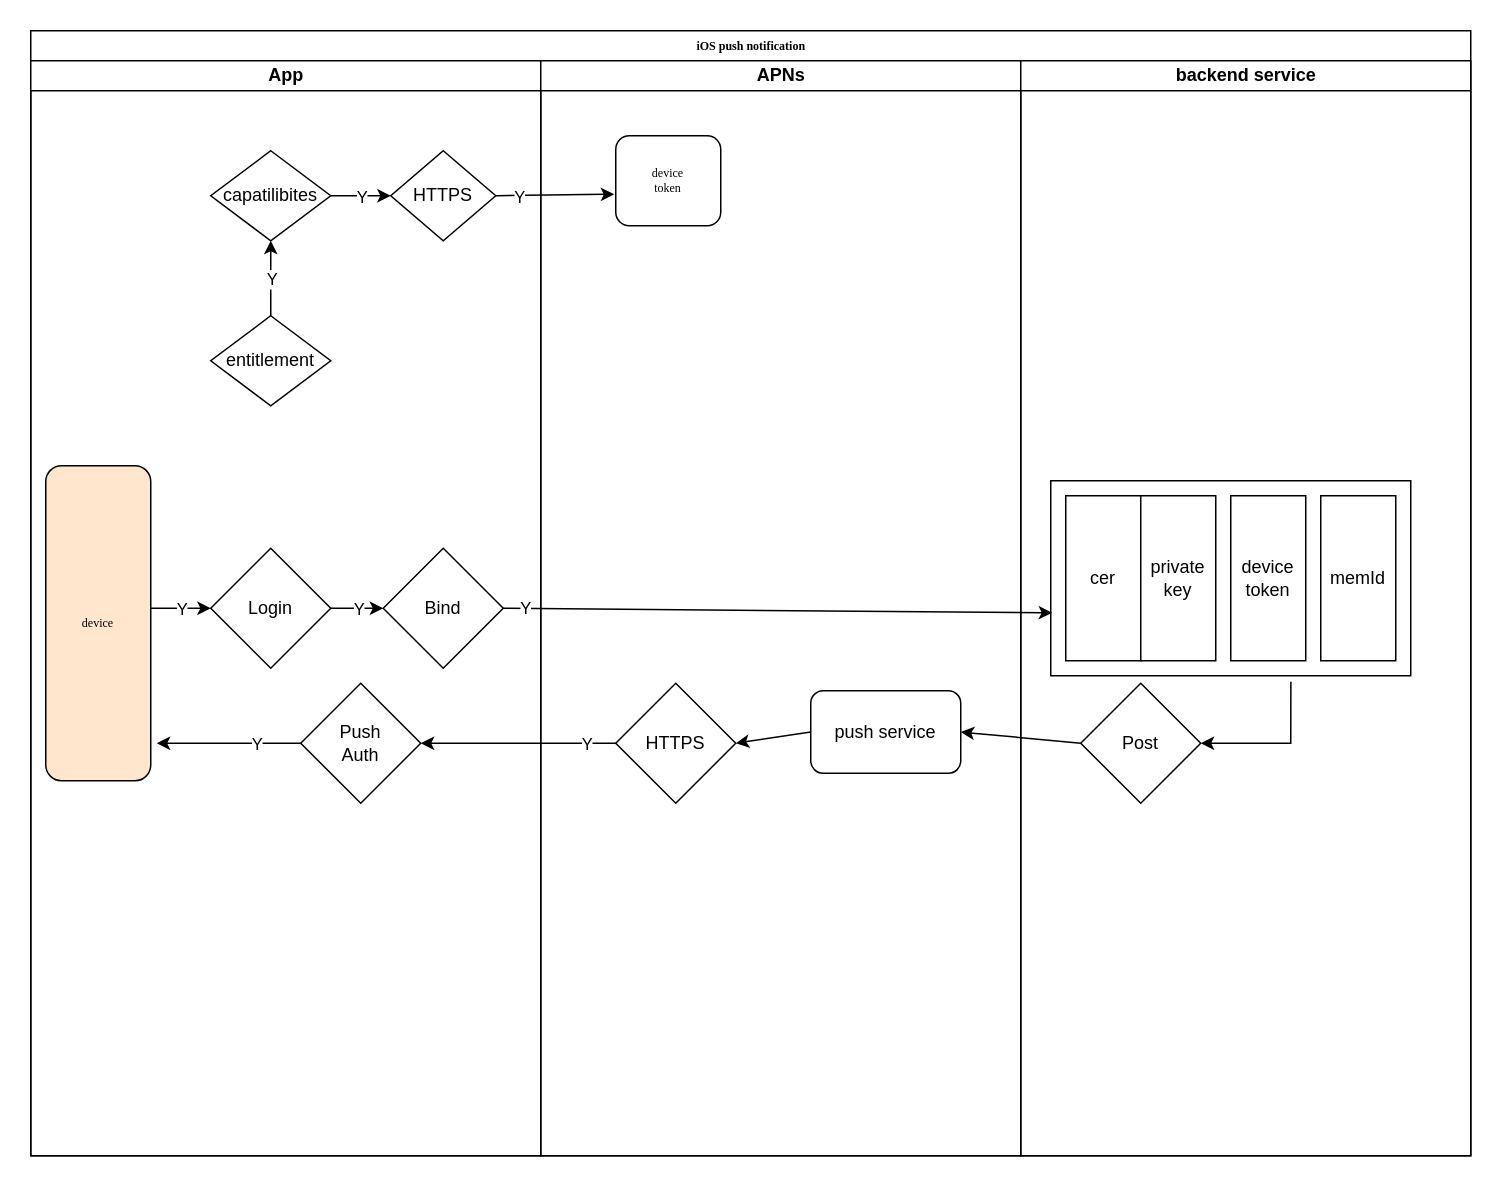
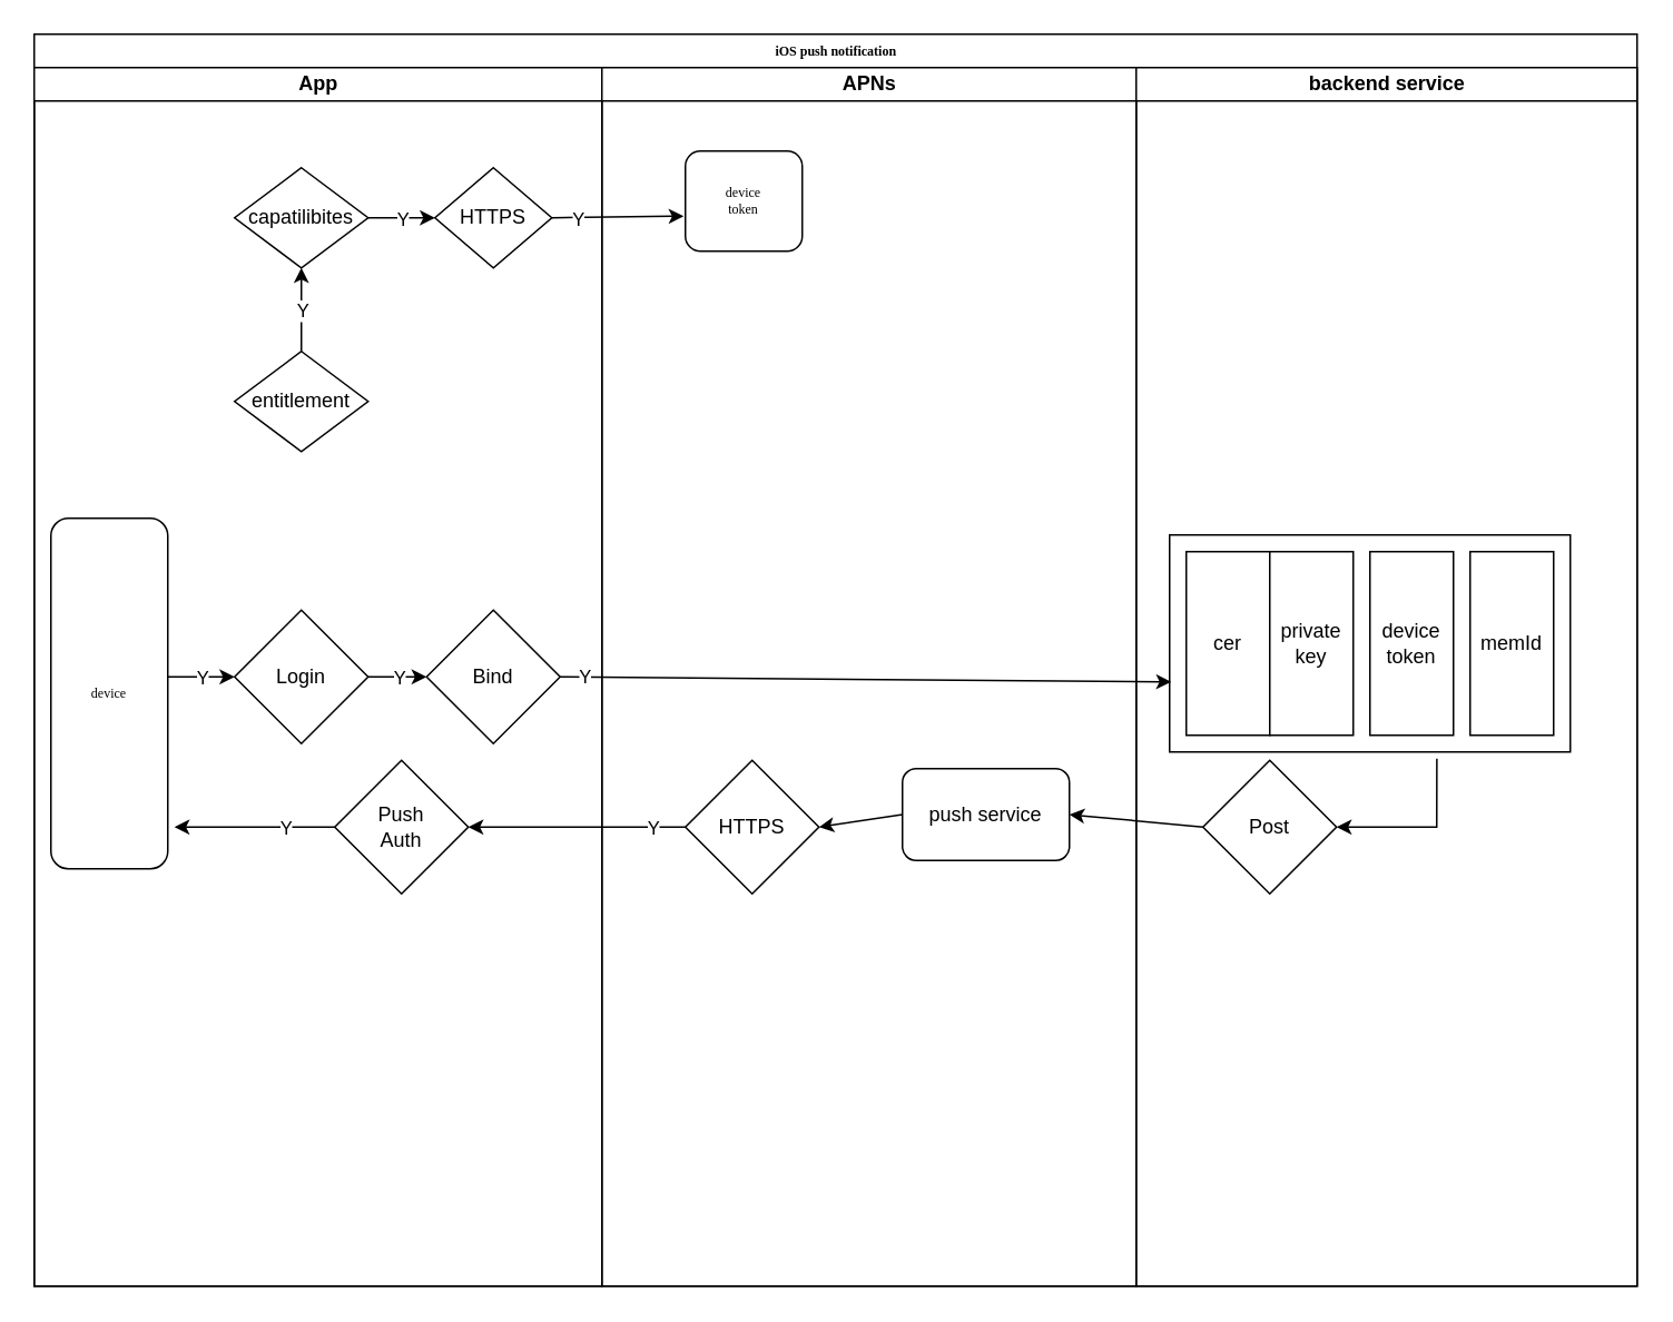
  <mxCell id="0" />
  <mxCell id="1" parent="0" />
  <mxCell id="2" value="iOS push notification" style="swimlane;html=1;childLayout=stackLayout;startSize=20;rounded=0;shadow=0;labelBackgroundColor=none;strokeWidth=1;fontFamily=Verdana;fontSize=8;align=center;" parent="1" vertex="1"><mxGeometry x="20" y="20" width="960" height="750" as="geometry" /></mxCell>
  <mxCell id="3" value="App" style="swimlane;html=1;startSize=20;" parent="2" vertex="1"><mxGeometry y="20" width="340" height="730" as="geometry" /></mxCell>
- <mxCell id="4" value="device" style="rounded=1;whiteSpace=wrap;html=1;shadow=0;labelBackgroundColor=none;strokeWidth=1;fontFamily=Verdana;fontSize=8;align=center;fillColor=#ffe6cc;" parent="3" vertex="1"><mxGeometry x="10" y="270" width="70" height="210" as="geometry" /></mxCell>
+ <mxCell id="4" value="device" style="rounded=1;whiteSpace=wrap;html=1;shadow=0;labelBackgroundColor=none;strokeWidth=1;fontFamily=Verdana;fontSize=8;align=center;" parent="3" vertex="1"><mxGeometry x="10" y="270" width="70" height="210" as="geometry" /></mxCell>
  <mxCell id="5" value="entitlement" style="rhombus;whiteSpace=wrap;html=1;" vertex="1" parent="3"><mxGeometry x="120" y="170" width="80" height="60" as="geometry" /></mxCell>
  <mxCell id="6" value="capatilibites" style="rhombus;whiteSpace=wrap;html=1;" vertex="1" parent="3"><mxGeometry x="120" y="60" width="80" height="60" as="geometry" /></mxCell>
  <mxCell id="7" value="" style="endArrow=classic;html=1;rounded=0;exitX=0.5;exitY=0;exitDx=0;exitDy=0;entryX=0.5;entryY=1;entryDx=0;entryDy=0;" edge="1" parent="3" source="5" target="6"><mxGeometry relative="1" as="geometry"><mxPoint x="400" y="110" as="sourcePoint" /><mxPoint x="560" y="110" as="targetPoint" /></mxGeometry></mxCell>
  <mxCell id="8" value="Y" style="edgeLabel;resizable=0;html=1;align=center;verticalAlign=middle;" connectable="0" vertex="1" parent="7"><mxGeometry relative="1" as="geometry" /></mxCell>
  <mxCell id="9" value="Login" style="rhombus;whiteSpace=wrap;html=1;" vertex="1" parent="3"><mxGeometry x="120" y="325" width="80" height="80" as="geometry" /></mxCell>
  <mxCell id="10" value="Bind" style="rhombus;whiteSpace=wrap;html=1;" vertex="1" parent="3"><mxGeometry x="235" y="325" width="80" height="80" as="geometry" /></mxCell>
  <mxCell id="11" value="HTTPS" style="rhombus;whiteSpace=wrap;html=1;" vertex="1" parent="3"><mxGeometry x="240" y="60" width="70" height="60" as="geometry" /></mxCell>
  <mxCell id="12" value="" style="endArrow=classic;html=1;rounded=0;exitX=1;exitY=0.5;exitDx=0;exitDy=0;entryX=0;entryY=0.5;entryDx=0;entryDy=0;" edge="1" parent="3" source="6" target="11"><mxGeometry relative="1" as="geometry"><mxPoint x="350" y="160" as="sourcePoint" /><mxPoint x="450" y="160" as="targetPoint" /><Array as="points"><mxPoint x="210" y="90" /></Array></mxGeometry></mxCell>
  <mxCell id="13" value="Y" style="edgeLabel;resizable=0;html=1;align=center;verticalAlign=middle;" connectable="0" vertex="1" parent="12"><mxGeometry relative="1" as="geometry" /></mxCell>
  <mxCell id="14" value="" style="endArrow=classic;html=1;rounded=0;exitX=1;exitY=0.5;exitDx=0;exitDy=0;entryX=0;entryY=0.5;entryDx=0;entryDy=0;" edge="1" parent="3" source="9" target="10"><mxGeometry relative="1" as="geometry"><mxPoint x="170" y="440" as="sourcePoint" /><mxPoint x="270" y="440" as="targetPoint" /><Array as="points" /></mxGeometry></mxCell>
  <mxCell id="15" value="Y" style="edgeLabel;resizable=0;html=1;align=center;verticalAlign=middle;" connectable="0" vertex="1" parent="14"><mxGeometry relative="1" as="geometry" /></mxCell>
  <mxCell id="16" value="Push&lt;br&gt;Auth" style="rhombus;whiteSpace=wrap;html=1;" vertex="1" parent="3"><mxGeometry x="180" y="415" width="80" height="80" as="geometry" /></mxCell>
  <mxCell id="17" value="" style="endArrow=classic;html=1;rounded=0;exitX=0;exitY=0.5;exitDx=0;exitDy=0;entryX=1.057;entryY=0.881;entryDx=0;entryDy=0;entryPerimeter=0;" edge="1" parent="3" source="16" target="4"><mxGeometry relative="1" as="geometry"><mxPoint x="340" y="270" as="sourcePoint" /><mxPoint x="440" y="270" as="targetPoint" /></mxGeometry></mxCell>
  <mxCell id="18" value="Y" style="edgeLabel;resizable=0;html=1;align=center;verticalAlign=middle;" connectable="0" vertex="1" parent="17"><mxGeometry relative="1" as="geometry"><mxPoint x="18" as="offset" /></mxGeometry></mxCell>
  <mxCell id="19" value="" style="endArrow=classic;html=1;rounded=0;entryX=0;entryY=0.5;entryDx=0;entryDy=0;" edge="1" parent="3" target="9"><mxGeometry relative="1" as="geometry"><mxPoint x="80" y="365" as="sourcePoint" /><mxPoint x="210" y="550" as="targetPoint" /></mxGeometry></mxCell>
  <mxCell id="20" value="Y" style="edgeLabel;resizable=0;html=1;align=center;verticalAlign=middle;" connectable="0" vertex="1" parent="19"><mxGeometry relative="1" as="geometry" /></mxCell>
  <mxCell id="21" value="APNs" style="swimlane;html=1;startSize=20;" parent="2" vertex="1"><mxGeometry x="340" y="20" width="320" height="730" as="geometry"><mxRectangle x="340" y="20" width="40" height="730" as="alternateBounds" /></mxGeometry></mxCell>
  <mxCell id="22" value="device&lt;br&gt;token" style="rounded=1;whiteSpace=wrap;html=1;shadow=0;labelBackgroundColor=none;strokeWidth=1;fontFamily=Verdana;fontSize=8;align=center;" parent="21" vertex="1"><mxGeometry x="50" y="50" width="70" height="60" as="geometry" /></mxCell>
  <mxCell id="23" value="push service" style="rounded=1;whiteSpace=wrap;html=1;" vertex="1" parent="21"><mxGeometry x="180" y="420" width="100" height="55" as="geometry" /></mxCell>
  <mxCell id="24" value="HTTPS" style="rhombus;whiteSpace=wrap;html=1;" vertex="1" parent="21"><mxGeometry x="50" y="415" width="80" height="80" as="geometry" /></mxCell>
  <mxCell id="25" value="" style="endArrow=classic;html=1;rounded=0;exitX=0;exitY=0.5;exitDx=0;exitDy=0;entryX=1;entryY=0.5;entryDx=0;entryDy=0;" edge="1" parent="21" source="23" target="24"><mxGeometry width="50" height="50" relative="1" as="geometry"><mxPoint x="90" y="600" as="sourcePoint" /><mxPoint x="140" y="550" as="targetPoint" /></mxGeometry></mxCell>
  <mxCell id="26" value="backend service" style="swimlane;html=1;startSize=20;" vertex="1" parent="2"><mxGeometry x="660" y="20" width="300" height="730" as="geometry"><mxRectangle x="340" y="20" width="40" height="730" as="alternateBounds" /></mxGeometry></mxCell>
  <mxCell id="27" value="" style="rounded=0;whiteSpace=wrap;html=1;" vertex="1" parent="26"><mxGeometry x="20" y="280" width="240" height="130" as="geometry" /></mxCell>
  <mxCell id="28" style="edgeStyle=elbowEdgeStyle;rounded=0;orthogonalLoop=1;jettySize=auto;html=1;startArrow=none;endArrow=none;exitX=1;exitY=0.5;exitDx=0;exitDy=0;" edge="1" parent="26" source="29" target="27"><mxGeometry relative="1" as="geometry" /></mxCell>
  <mxCell id="29" value="cer" style="whiteSpace=wrap;html=1;align=center;verticalAlign=middle;treeFolding=1;treeMoving=1;newEdgeStyle={&quot;edgeStyle&quot;:&quot;elbowEdgeStyle&quot;,&quot;startArrow&quot;:&quot;none&quot;,&quot;endArrow&quot;:&quot;none&quot;};" vertex="1" parent="26"><mxGeometry x="30" y="290" width="50" height="110" as="geometry" /></mxCell>
  <mxCell id="30" value="device&lt;br&gt;token" style="whiteSpace=wrap;html=1;align=center;verticalAlign=middle;treeFolding=1;treeMoving=1;newEdgeStyle={&quot;edgeStyle&quot;:&quot;elbowEdgeStyle&quot;,&quot;startArrow&quot;:&quot;none&quot;,&quot;endArrow&quot;:&quot;none&quot;};" vertex="1" parent="26"><mxGeometry x="140" y="290" width="50" height="110" as="geometry" /></mxCell>
  <mxCell id="31" value="private&lt;br&gt;key" style="whiteSpace=wrap;html=1;align=center;verticalAlign=middle;treeFolding=1;treeMoving=1;newEdgeStyle={&quot;edgeStyle&quot;:&quot;elbowEdgeStyle&quot;,&quot;startArrow&quot;:&quot;none&quot;,&quot;endArrow&quot;:&quot;none&quot;};" vertex="1" parent="26"><mxGeometry x="80" y="290" width="50" height="110" as="geometry" /></mxCell>
  <mxCell id="32" value="memId" style="whiteSpace=wrap;html=1;align=center;verticalAlign=middle;treeFolding=1;treeMoving=1;newEdgeStyle={&quot;edgeStyle&quot;:&quot;elbowEdgeStyle&quot;,&quot;startArrow&quot;:&quot;none&quot;,&quot;endArrow&quot;:&quot;none&quot;};" vertex="1" parent="26"><mxGeometry x="200" y="290" width="50" height="110" as="geometry" /></mxCell>
  <mxCell id="33" value="" style="endArrow=classic;html=1;rounded=0;exitX=0.667;exitY=1.031;exitDx=0;exitDy=0;entryX=1;entryY=0.5;entryDx=0;entryDy=0;exitPerimeter=0;" edge="1" parent="26" source="27"><mxGeometry relative="1" as="geometry"><mxPoint x="70" y="450" as="sourcePoint" /><mxPoint x="120" y="455" as="targetPoint" /><Array as="points"><mxPoint x="180" y="455" /></Array></mxGeometry></mxCell>
  <mxCell id="34" value="Post" style="rhombus;whiteSpace=wrap;html=1;" vertex="1" parent="26"><mxGeometry x="40" y="415" width="80" height="80" as="geometry" /></mxCell>
  <mxCell id="35" value="" style="endArrow=classic;html=1;rounded=0;exitX=1;exitY=0.5;exitDx=0;exitDy=0;entryX=-0.014;entryY=0.65;entryDx=0;entryDy=0;entryPerimeter=0;" edge="1" parent="2" source="11" target="22"><mxGeometry relative="1" as="geometry"><mxPoint x="350" y="180" as="sourcePoint" /><mxPoint x="450" y="180" as="targetPoint" /></mxGeometry></mxCell>
  <mxCell id="36" value="Y" style="edgeLabel;resizable=0;html=1;align=center;verticalAlign=middle;" connectable="0" vertex="1" parent="35"><mxGeometry relative="1" as="geometry"><mxPoint x="-24" y="1" as="offset" /></mxGeometry></mxCell>
  <mxCell id="37" value="&lt;br&gt;" style="endArrow=classic;html=1;rounded=0;exitX=1;exitY=0.5;exitDx=0;exitDy=0;entryX=0.004;entryY=0.677;entryDx=0;entryDy=0;entryPerimeter=0;" edge="1" parent="2" source="10" target="27"><mxGeometry relative="1" as="geometry"><mxPoint x="160" y="500" as="sourcePoint" /><mxPoint x="610" y="390" as="targetPoint" /></mxGeometry></mxCell>
  <mxCell id="38" value="Y" style="edgeLabel;resizable=0;html=1;align=center;verticalAlign=middle;" connectable="0" vertex="1" parent="37"><mxGeometry relative="1" as="geometry"><mxPoint x="-168" y="-2" as="offset" /></mxGeometry></mxCell>
  <mxCell id="39" value="" style="endArrow=classic;html=1;rounded=0;entryX=1;entryY=0.5;entryDx=0;entryDy=0;exitX=0;exitY=0.5;exitDx=0;exitDy=0;" edge="1" parent="2" target="23"><mxGeometry relative="1" as="geometry"><mxPoint x="700" y="475" as="sourcePoint" /><mxPoint x="530" y="560" as="targetPoint" /><Array as="points" /></mxGeometry></mxCell>
  <mxCell id="40" value="" style="endArrow=classic;html=1;rounded=0;exitX=0;exitY=0.5;exitDx=0;exitDy=0;entryX=1;entryY=0.5;entryDx=0;entryDy=0;" edge="1" parent="2" source="24" target="16"><mxGeometry relative="1" as="geometry"><mxPoint x="180" y="570" as="sourcePoint" /><mxPoint x="280" y="570" as="targetPoint" /></mxGeometry></mxCell>
  <mxCell id="41" value="Y" style="edgeLabel;resizable=0;html=1;align=center;verticalAlign=middle;" connectable="0" vertex="1" parent="40"><mxGeometry relative="1" as="geometry"><mxPoint x="45" as="offset" /></mxGeometry></mxCell>
